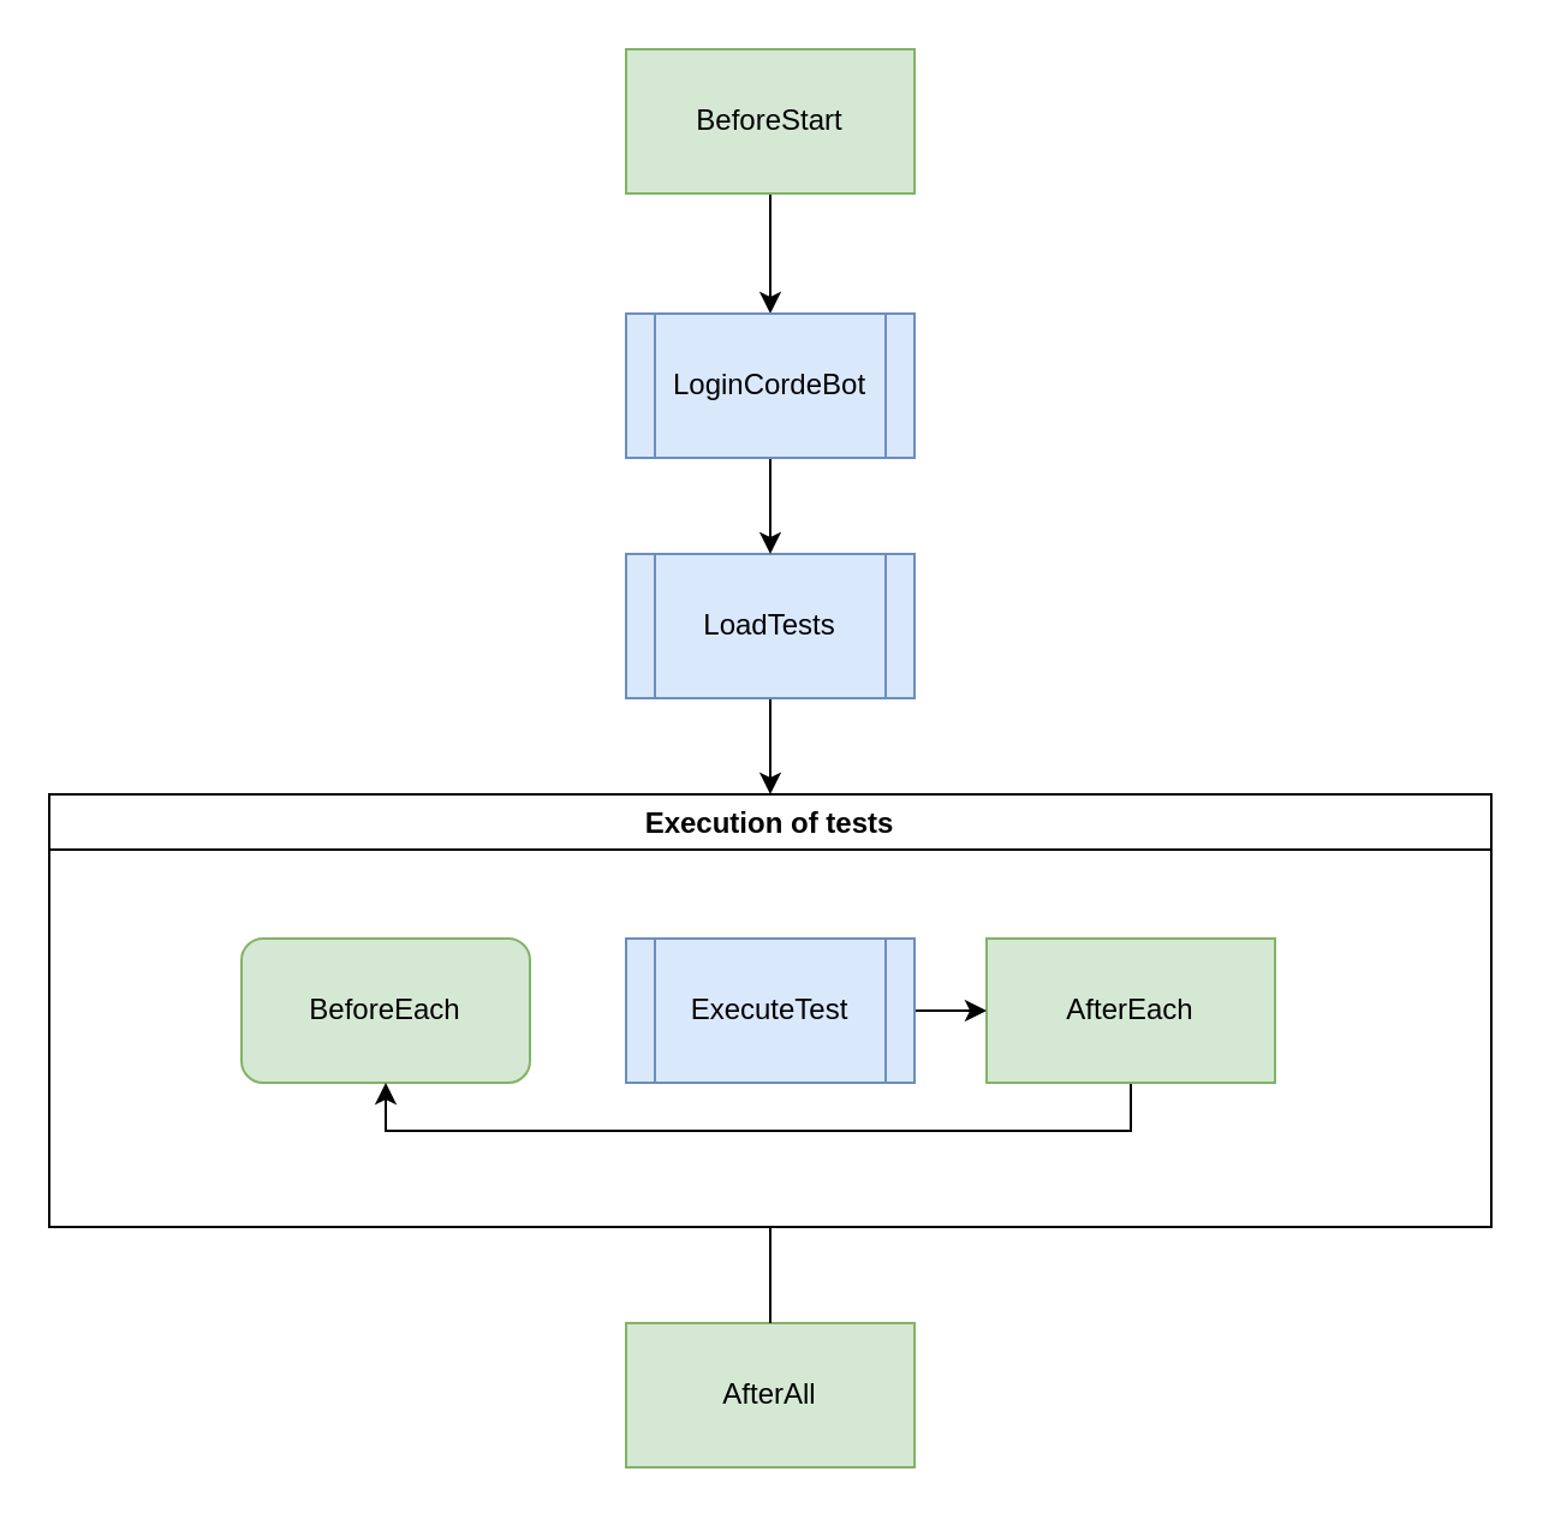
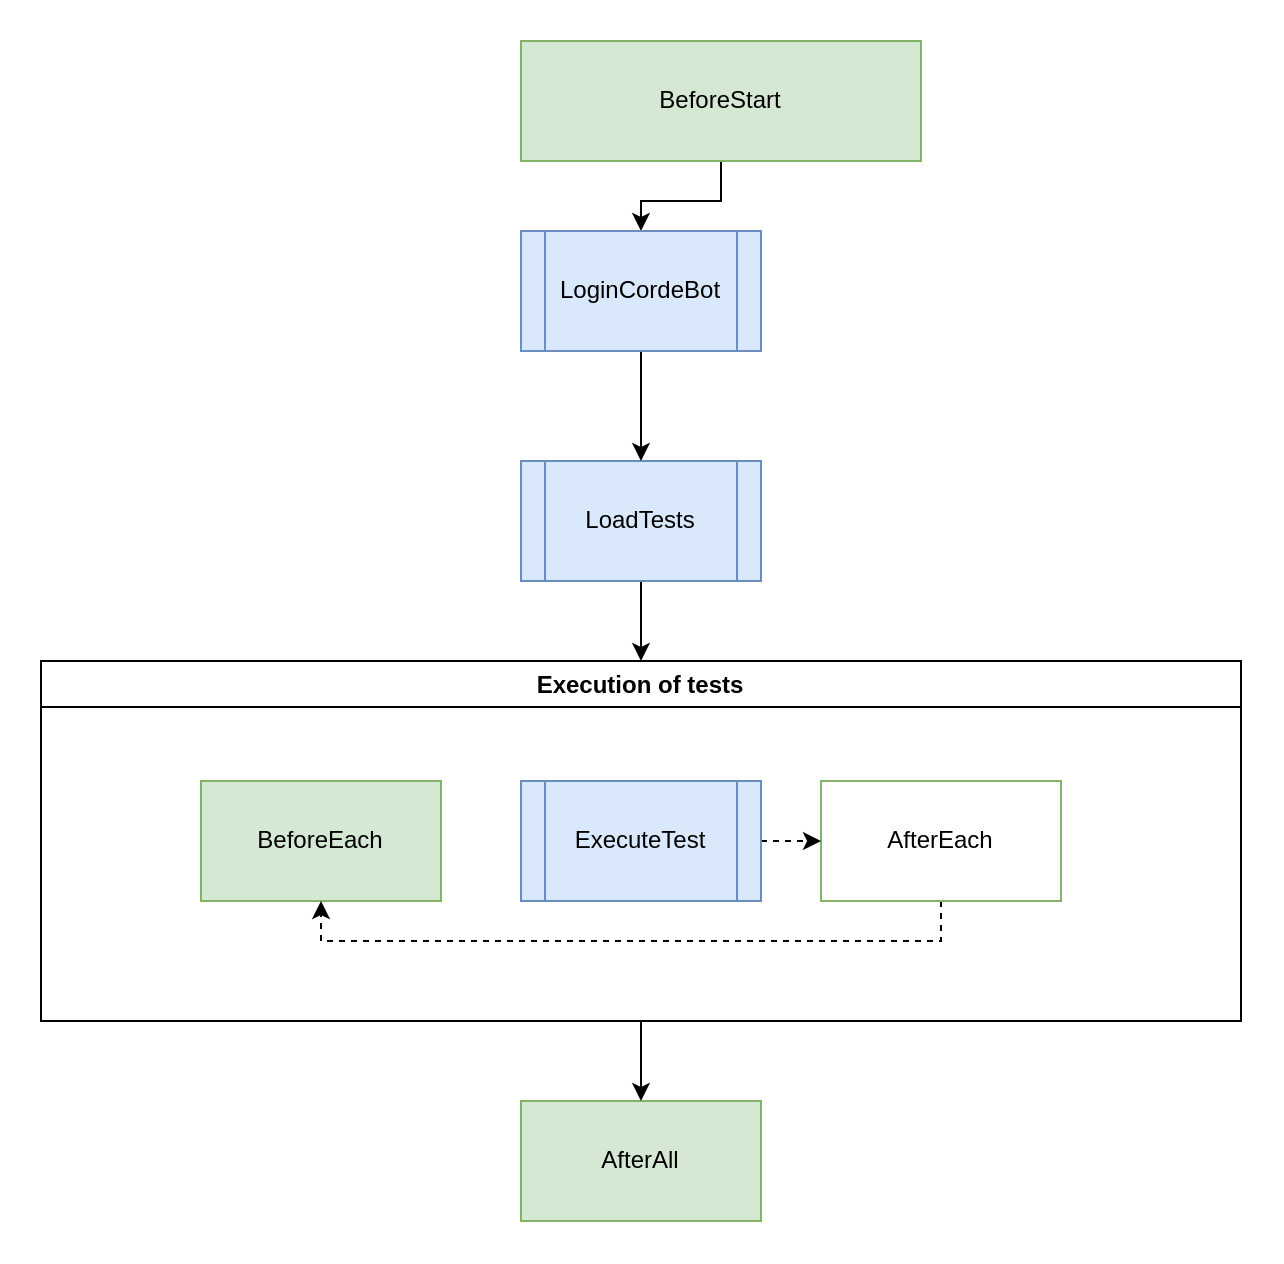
  <mxCell id="0" />
  <mxCell id="1" parent="0" />
  <mxCell id="2" style="edgeStyle=orthogonalEdgeStyle;rounded=0;orthogonalLoop=1;jettySize=auto;html=1;exitX=0.5;exitY=1;exitDx=0;exitDy=0;entryX=0.5;entryY=0;entryDx=0;entryDy=0;" edge="1" parent="1" source="3" target="15"><mxGeometry relative="1" as="geometry" /></mxCell>
- <mxCell id="3" value="BeforeStart" style="rounded=0;whiteSpace=wrap;html=1;fillColor=#d5e8d4;strokeColor=#82b366;" vertex="1" parent="1"><mxGeometry x="260" y="20" width="120" height="60" as="geometry" /></mxCell>
+ <mxCell id="3" value="BeforeStart" style="rounded=0;whiteSpace=wrap;html=1;fillColor=#d5e8d4;strokeColor=#82b366;" vertex="1" parent="1"><mxGeometry x="260" y="20" width="200" height="60" as="geometry" /></mxCell>
  <mxCell id="4" value="AfterAll" style="rounded=0;whiteSpace=wrap;html=1;fillColor=#d5e8d4;strokeColor=#82b366;" vertex="1" parent="1"><mxGeometry x="260" y="550" width="120" height="60" as="geometry" /></mxCell>
  <mxCell id="5" style="edgeStyle=orthogonalEdgeStyle;rounded=0;orthogonalLoop=1;jettySize=auto;html=1;exitX=0.5;exitY=1;exitDx=0;exitDy=0;entryX=0.5;entryY=0;entryDx=0;entryDy=0;" edge="1" parent="1" source="6" target="8"><mxGeometry relative="1" as="geometry" /></mxCell>
  <mxCell id="6" value="LoadTests" style="shape=process;whiteSpace=wrap;html=1;backgroundOutline=1;fillColor=#dae8fc;strokeColor=#6c8ebf;" vertex="1" parent="1"><mxGeometry x="260" y="230" width="120" height="60" as="geometry" /></mxCell>
- <mxCell id="7" style="edgeStyle=orthogonalEdgeStyle;rounded=0;orthogonalLoop=1;jettySize=auto;html=1;exitX=0.5;exitY=1;exitDx=0;exitDy=0;entryX=0.5;entryY=0;entryDx=0;entryDy=0;endArrow=none;" edge="1" parent="1" source="8" target="4"><mxGeometry relative="1" as="geometry" /></mxCell>
+ <mxCell id="7" style="edgeStyle=orthogonalEdgeStyle;rounded=0;orthogonalLoop=1;jettySize=auto;html=1;exitX=0.5;exitY=1;exitDx=0;exitDy=0;entryX=0.5;entryY=0;entryDx=0;entryDy=0;" edge="1" parent="1" source="8" target="4"><mxGeometry relative="1" as="geometry" /></mxCell>
  <mxCell id="8" value="Execution of tests" style="swimlane;" vertex="1" parent="1"><mxGeometry x="20" y="330" width="600" height="180" as="geometry" /></mxCell>
- <mxCell id="9" value="BeforeEach" style="whiteSpace=wrap;html=1;fillColor=#d5e8d4;strokeColor=#82b366;rounded=1;" vertex="1" parent="8"><mxGeometry x="80" y="60" width="120" height="60" as="geometry" /></mxCell>
- <mxCell id="10" style="edgeStyle=orthogonalEdgeStyle;rounded=0;orthogonalLoop=1;jettySize=auto;html=1;exitX=0.5;exitY=1;exitDx=0;exitDy=0;entryX=0.5;entryY=1;entryDx=0;entryDy=0;" edge="1" parent="8" source="11" target="9"><mxGeometry relative="1" as="geometry" /></mxCell>
- <mxCell id="11" value="AfterEach" style="rounded=0;whiteSpace=wrap;html=1;fillColor=#d5e8d4;strokeColor=#82b366;" vertex="1" parent="8"><mxGeometry x="390" y="60" width="120" height="60" as="geometry" /></mxCell>
- <mxCell id="12" style="edgeStyle=orthogonalEdgeStyle;rounded=0;orthogonalLoop=1;jettySize=auto;html=1;exitX=1;exitY=0.5;exitDx=0;exitDy=0;entryX=0;entryY=0.5;entryDx=0;entryDy=0;" edge="1" parent="8" source="13" target="11"><mxGeometry relative="1" as="geometry" /></mxCell>
+ <mxCell id="9" value="BeforeEach" style="rounded=0;whiteSpace=wrap;html=1;fillColor=#d5e8d4;strokeColor=#82b366;" vertex="1" parent="8"><mxGeometry x="80" y="60" width="120" height="60" as="geometry" /></mxCell>
+ <mxCell id="10" style="edgeStyle=orthogonalEdgeStyle;rounded=0;orthogonalLoop=1;jettySize=auto;html=1;exitX=0.5;exitY=1;exitDx=0;exitDy=0;entryX=0.5;entryY=1;entryDx=0;entryDy=0;dashed=1;" edge="1" parent="8" source="11" target="9"><mxGeometry relative="1" as="geometry" /></mxCell>
+ <mxCell id="11" value="AfterEach" style="rounded=0;whiteSpace=wrap;html=1;fillColor=#ffffff;strokeColor=#82b366;" vertex="1" parent="8"><mxGeometry x="390" y="60" width="120" height="60" as="geometry" /></mxCell>
+ <mxCell id="12" style="edgeStyle=orthogonalEdgeStyle;rounded=0;orthogonalLoop=1;jettySize=auto;html=1;exitX=1;exitY=0.5;exitDx=0;exitDy=0;entryX=0;entryY=0.5;entryDx=0;entryDy=0;dashed=1;" edge="1" parent="8" source="13" target="11"><mxGeometry relative="1" as="geometry" /></mxCell>
  <mxCell id="13" value="ExecuteTest" style="shape=process;whiteSpace=wrap;html=1;backgroundOutline=1;fillColor=#dae8fc;strokeColor=#6c8ebf;" vertex="1" parent="8"><mxGeometry x="240" y="60" width="120" height="60" as="geometry" /></mxCell>
  <mxCell id="14" style="edgeStyle=orthogonalEdgeStyle;rounded=0;orthogonalLoop=1;jettySize=auto;html=1;exitX=0.5;exitY=1;exitDx=0;exitDy=0;entryX=0.5;entryY=0;entryDx=0;entryDy=0;" edge="1" parent="1" source="15" target="6"><mxGeometry relative="1" as="geometry" /></mxCell>
- <mxCell id="15" value="LoginCordeBot" style="shape=process;whiteSpace=wrap;html=1;backgroundOutline=1;fillColor=#dae8fc;strokeColor=#6c8ebf;" vertex="1" parent="1"><mxGeometry x="260" y="130" width="120" height="60" as="geometry" /></mxCell>
+ <mxCell id="15" value="LoginCordeBot" style="shape=process;whiteSpace=wrap;html=1;backgroundOutline=1;fillColor=#dae8fc;strokeColor=#6c8ebf;" vertex="1" parent="1"><mxGeometry x="260" y="115" width="120" height="60" as="geometry" /></mxCell>
